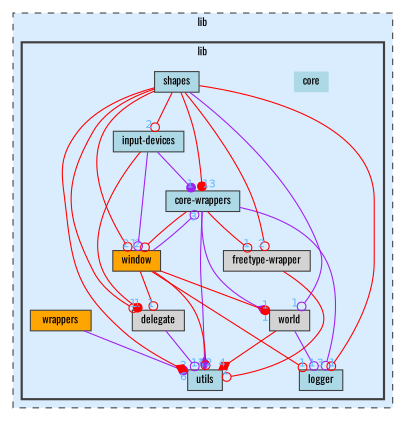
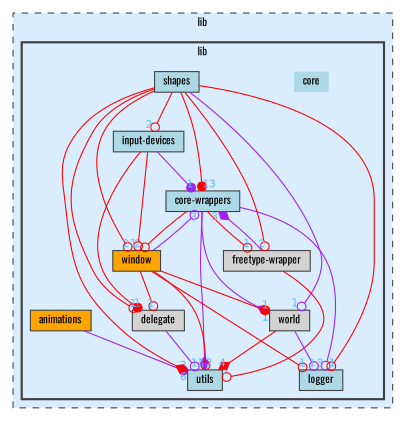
  digraph {
    compound=true
    fontname=Oswald
    node [fontname=Oswald fontsize=10 shape=box style=filled fillcolor=lightblue color=grey25]
    edge [color=red fontcolor=steelblue1 fontname=Oswald fontsize=10 headlabel=1 labeldistance=1.5 labelfontname=Helvetica labelfontsize=10 arrowhead=odot]
    n1 [height=0.2 label=core shape=plaintext width=0.4 color=""]
-   n2 [fillcolor=orange height=0.2 label=wrappers width=0.4]
+   n2 [fillcolor=orange height=0.2 label=animations width=0.4]
    n3 [height=0.2 label="core-wrappers" width=0.4]
    n4 [fillcolor=lightgrey height=0.2 label=delegate width=0.4]
    n5 [fillcolor=lightgrey height=0.2 label="freetype-wrapper" width=0.4]
    n6 [height=0.2 label="input-devices" width=0.4]
    n7 [height=0.2 label=logger width=0.4]
    n8 [height=0.2 label=shapes width=0.4]
    n9 [height=0.2 label=utils width=0.4]
    n10 [fillcolor=orange height=0.2 label=window width=0.4]
    n11 [fillcolor=lightgrey height=0.2 label=world width=0.4]
    subgraph cluster_1 {
      bgcolor="#daedff"
      fontsize=10
      label=lib
      pencolor=grey25
      style="filled,dashed"
      subgraph cluster_2 {
        bgcolor="#daedff"
        fontsize=10
        pencolor=grey25
        style="filled,bold"
        n1
        n2
        n3
        n4
        n5
        n6
        n7
        n8
        n9
        n10
        n11
      }
    }
    n2 -> n9 [color=purple headlabel=2 arrowhead=dot]
    n3 -> n5
    n3 -> n7 [color=purple headlabel=3]
    n3 -> n9 [color=purple headlabel=14 arrowhead=diamond]
    n3 -> n10 [headlabel=2]
    n3 -> n11 [color=purple arrowhead=diamond]
    n4 -> n9 [color=purple]
+   n5 -> n3 [color=purple headlabel=3 arrowhead=diamond]
    n5 -> n9 [headlabel=2]
    n6 -> n3 [color=purple arrowhead=dot]
    n6 -> n4 [arrowhead=dot]
-   n6 -> n10 [color=purple]
+   n6 -> n10
    n8 -> n3 [headlabel=13 arrowhead=dot]
    n8 -> n4
    n8 -> n5 [headlabel=2]
    n8 -> n6 [headlabel=2]
    n8 -> n7
    n8 -> n9 [headlabel=6 arrowhead=diamond]
    n8 -> n10 [headlabel=2]
    n8 -> n11 [color=purple]
    n10 -> n3 [color=purple headlabel=3]
    n10 -> n4
    n10 -> n7
    n10 -> n9 [headlabel=2]
    n10 -> n11 [arrowhead=dot]
    n11 -> n7 [color=purple]
    n11 -> n9 [headlabel=4 arrowhead=diamond]
  }
